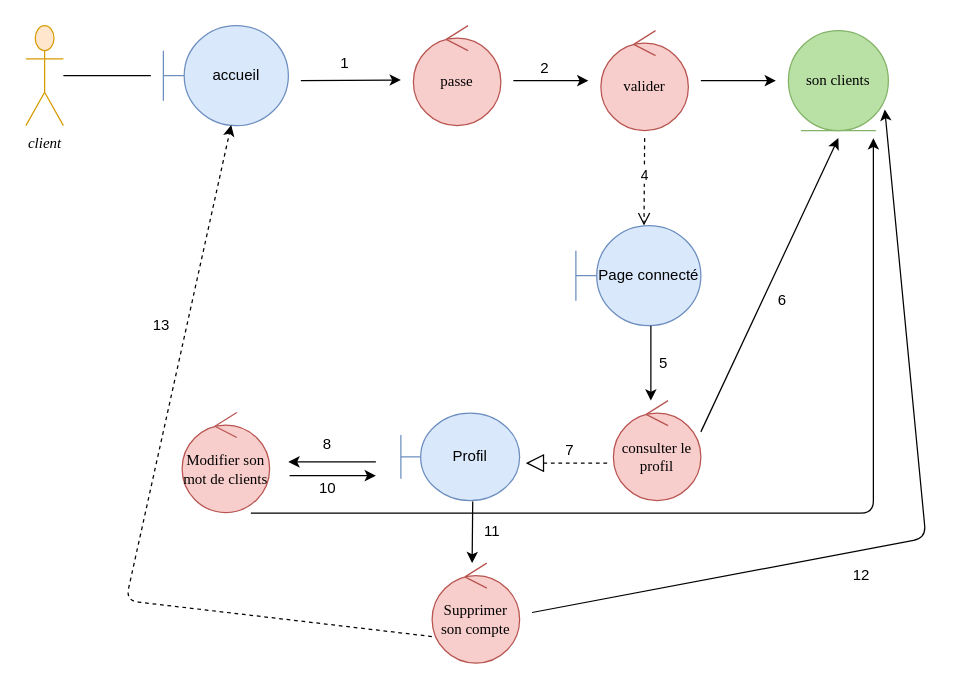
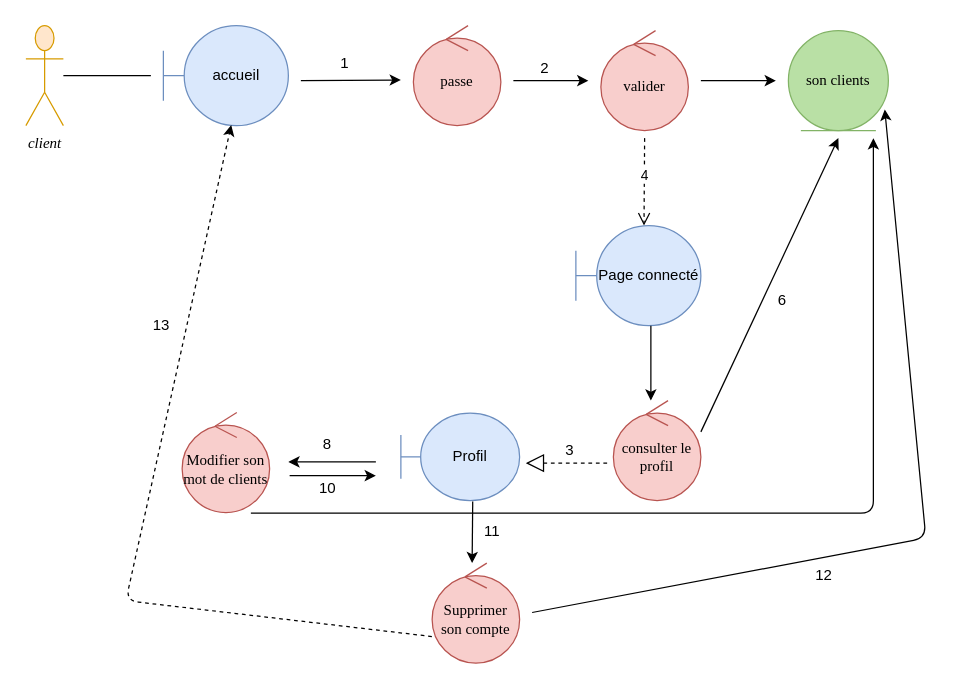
  <mxCell id="0" />
  <mxCell id="1" parent="0" />
  <mxCell id="2" value="client" style="shape=umlActor;verticalLabelPosition=bottom;labelBackgroundColor=#ffffff;verticalAlign=top;html=1;fontFamily=Verdana;labelBorderColor=none;fontStyle=2;fillColor=#ffe6cc;strokeColor=#d79b00;" vertex="1" parent="1"><mxGeometry x="20" y="20" width="30" height="80" as="geometry" /></mxCell>
  <mxCell id="3" value="" style="line;strokeWidth=1;fillColor=none;align=left;verticalAlign=middle;spacingTop=-1;spacingLeft=3;spacingRight=3;rotatable=0;labelPosition=right;points=[];portConstraint=eastwest;fontFamily=Verdana;" vertex="1" parent="1"><mxGeometry x="50" y="56" width="70" height="8" as="geometry" /></mxCell>
  <mxCell id="4" value="accueil" style="shape=umlBoundary;whiteSpace=wrap;html=1;fillColor=#dae8fc;strokeColor=#6c8ebf;" vertex="1" parent="1"><mxGeometry x="130" y="20" width="100" height="80" as="geometry" /></mxCell>
  <mxCell id="5" value="passe" style="ellipse;shape=umlControl;whiteSpace=wrap;html=1;fontFamily=Verdana;fillColor=#f8cecc;strokeColor=#b85450;" vertex="1" parent="1"><mxGeometry x="330" y="20" width="70" height="80" as="geometry" /></mxCell>
  <mxCell id="6" value="" style="endArrow=classic;html=1;" edge="1" parent="1"><mxGeometry width="50" height="50" relative="1" as="geometry"><mxPoint x="410" y="64" as="sourcePoint" /><mxPoint x="470" y="64" as="targetPoint" /></mxGeometry></mxCell>
  <mxCell id="7" value="2" style="text;html=1;resizable=0;points=[];autosize=1;align=left;verticalAlign=top;spacingTop=-4;" vertex="1" parent="1"><mxGeometry x="430" y="44" width="20" height="20" as="geometry" /></mxCell>
  <mxCell id="8" value="son clients" style="ellipse;shape=umlEntity;whiteSpace=wrap;html=1;fontFamily=Verdana;fillColor=#B9E0A5;strokeColor=#82b366;" vertex="1" parent="1"><mxGeometry x="630" y="24" width="80" height="80" as="geometry" /></mxCell>
  <mxCell id="9" value="" style="endArrow=classic;html=1;" edge="1" parent="1"><mxGeometry width="50" height="50" relative="1" as="geometry"><mxPoint x="240" y="64" as="sourcePoint" /><mxPoint x="320" y="63.5" as="targetPoint" /></mxGeometry></mxCell>
  <mxCell id="10" value="1" style="text;html=1;resizable=0;points=[];autosize=1;align=left;verticalAlign=top;spacingTop=-4;" vertex="1" parent="1"><mxGeometry x="270" y="40" width="20" height="20" as="geometry" /></mxCell>
  <mxCell id="11" value="valider" style="ellipse;shape=umlControl;whiteSpace=wrap;html=1;fontFamily=Verdana;fillColor=#f8cecc;strokeColor=#b85450;" vertex="1" parent="1"><mxGeometry x="480" y="24" width="70" height="80" as="geometry" /></mxCell>
  <mxCell id="12" value="" style="endArrow=classic;html=1;" edge="1" parent="1"><mxGeometry width="50" height="50" relative="1" as="geometry"><mxPoint x="560" y="64" as="sourcePoint" /><mxPoint x="620" y="64" as="targetPoint" /></mxGeometry></mxCell>
  <mxCell id="13" value="4" style="html=1;verticalAlign=bottom;endArrow=open;dashed=1;endSize=8;" edge="1" parent="1"><mxGeometry x="0.111" relative="1" as="geometry"><mxPoint x="515" y="110" as="sourcePoint" /><mxPoint x="514.5" y="180" as="targetPoint" /><Array as="points" /><mxPoint as="offset" /></mxGeometry></mxCell>
  <mxCell id="14" value="Page connecté" style="shape=umlBoundary;whiteSpace=wrap;html=1;fillColor=#dae8fc;strokeColor=#6c8ebf;" vertex="1" parent="1"><mxGeometry x="460" y="180" width="100" height="80" as="geometry" /></mxCell>
  <mxCell id="15" value="" style="endArrow=classic;html=1;" edge="1" parent="1"><mxGeometry width="50" height="50" relative="1" as="geometry"><mxPoint x="520" y="260" as="sourcePoint" /><mxPoint x="520" y="320" as="targetPoint" /></mxGeometry></mxCell>
  <mxCell id="16" value="consulter le profil" style="ellipse;shape=umlControl;whiteSpace=wrap;html=1;fontFamily=Verdana;fillColor=#f8cecc;strokeColor=#b85450;" vertex="1" parent="1"><mxGeometry x="490" y="320" width="70" height="80" as="geometry" /></mxCell>
- <mxCell id="17" value="5" style="text;html=1;resizable=0;points=[];autosize=1;align=left;verticalAlign=top;spacingTop=-4;" vertex="1" parent="1"><mxGeometry x="525" y="280" width="20" height="20" as="geometry" /></mxCell>
  <mxCell id="18" value="Profil" style="shape=umlBoundary;whiteSpace=wrap;html=1;fillColor=#dae8fc;strokeColor=#6c8ebf;" vertex="1" parent="1"><mxGeometry x="320" y="330" width="95" height="70" as="geometry" /></mxCell>
  <mxCell id="19" value="" style="endArrow=block;dashed=1;endFill=0;endSize=12;html=1;" edge="1" parent="1"><mxGeometry width="160" relative="1" as="geometry"><mxPoint x="485" y="370" as="sourcePoint" /><mxPoint x="420" y="370" as="targetPoint" /></mxGeometry></mxCell>
  <mxCell id="20" value="" style="endArrow=classic;html=1;" edge="1" parent="1"><mxGeometry width="50" height="50" relative="1" as="geometry"><mxPoint x="560" y="345" as="sourcePoint" /><mxPoint x="670" y="110" as="targetPoint" /></mxGeometry></mxCell>
  <mxCell id="21" value="6" style="text;html=1;resizable=0;points=[];autosize=1;align=left;verticalAlign=top;spacingTop=-4;" vertex="1" parent="1"><mxGeometry x="620" y="230" width="20" height="20" as="geometry" /></mxCell>
- <mxCell id="22" value="7" style="text;html=1;resizable=0;points=[];autosize=1;align=left;verticalAlign=top;spacingTop=-4;" vertex="1" parent="1"><mxGeometry x="450" y="349.5" width="20" height="20" as="geometry" /></mxCell>
+ <mxCell id="22" value="3" style="text;html=1;resizable=0;points=[];autosize=1;align=left;verticalAlign=top;spacingTop=-4;" vertex="1" parent="1"><mxGeometry x="450" y="349.5" width="20" height="20" as="geometry" /></mxCell>
  <mxCell id="23" value="" style="endArrow=classic;html=1;" edge="1" parent="1"><mxGeometry width="50" height="50" relative="1" as="geometry"><mxPoint x="300" y="369" as="sourcePoint" /><mxPoint x="230" y="369" as="targetPoint" /></mxGeometry></mxCell>
  <mxCell id="24" value="8" style="text;html=1;resizable=0;points=[];autosize=1;align=left;verticalAlign=top;spacingTop=-4;" vertex="1" parent="1"><mxGeometry x="256" y="345" width="20" height="20" as="geometry" /></mxCell>
  <mxCell id="25" value="Modifier son mot de clients" style="ellipse;shape=umlControl;whiteSpace=wrap;html=1;fontFamily=Verdana;fillColor=#f8cecc;strokeColor=#b85450;" vertex="1" parent="1"><mxGeometry x="145" y="329.5" width="70" height="80" as="geometry" /></mxCell>
  <mxCell id="26" value="" style="endArrow=classic;html=1;" edge="1" parent="1"><mxGeometry width="50" height="50" relative="1" as="geometry"><mxPoint x="200" y="410" as="sourcePoint" /><mxPoint x="698" y="110" as="targetPoint" /><Array as="points"><mxPoint x="698" y="410" /><mxPoint x="698" y="120" /></Array></mxGeometry></mxCell>
  <mxCell id="27" value="" style="endArrow=classic;html=1;" edge="1" parent="1"><mxGeometry width="50" height="50" relative="1" as="geometry"><mxPoint x="231" y="380" as="sourcePoint" /><mxPoint x="300" y="380" as="targetPoint" /></mxGeometry></mxCell>
  <mxCell id="28" value="10" style="text;html=1;resizable=0;points=[];autosize=1;align=left;verticalAlign=top;spacingTop=-4;" vertex="1" parent="1"><mxGeometry x="252.5" y="380" width="30" height="20" as="geometry" /></mxCell>
  <mxCell id="29" value="" style="endArrow=classic;html=1;exitX=0.605;exitY=1.01;exitDx=0;exitDy=0;exitPerimeter=0;" edge="1" parent="1" source="18"><mxGeometry width="50" height="50" relative="1" as="geometry"><mxPoint x="374" y="480" as="sourcePoint" /><mxPoint x="377" y="450" as="targetPoint" /></mxGeometry></mxCell>
  <mxCell id="30" value="Supprimer son compte" style="ellipse;shape=umlControl;whiteSpace=wrap;html=1;fontFamily=Verdana;fillColor=#f8cecc;strokeColor=#b85450;" vertex="1" parent="1"><mxGeometry x="345" y="450" width="70" height="80" as="geometry" /></mxCell>
  <mxCell id="31" value="" style="endArrow=classic;html=1;entryX=0.964;entryY=0.789;entryDx=0;entryDy=0;entryPerimeter=0;" edge="1" parent="1" target="8"><mxGeometry width="50" height="50" relative="1" as="geometry"><mxPoint x="425" y="489.5" as="sourcePoint" /><mxPoint x="740" y="90" as="targetPoint" /><Array as="points"><mxPoint x="740" y="430" /></Array></mxGeometry></mxCell>
- <mxCell id="32" value="12" style="text;html=1;resizable=0;points=[];autosize=1;align=left;verticalAlign=top;spacingTop=-4;" vertex="1" parent="1"><mxGeometry x="680" y="450" width="30" height="20" as="geometry" /></mxCell>
+ <mxCell id="32" value="12" style="text;html=1;resizable=0;points=[];autosize=1;align=left;verticalAlign=top;spacingTop=-4;" vertex="1" parent="1"><mxGeometry x="650" y="450" width="30" height="20" as="geometry" /></mxCell>
  <mxCell id="33" value="" style="endArrow=classic;html=1;exitX=-0.003;exitY=0.734;exitDx=0;exitDy=0;exitPerimeter=0;entryX=0.543;entryY=0.994;entryDx=0;entryDy=0;entryPerimeter=0;dashed=1;" edge="1" parent="1" source="30" target="4"><mxGeometry width="50" height="50" relative="1" as="geometry"><mxPoint x="80" y="600" as="sourcePoint" /><mxPoint x="130" y="550" as="targetPoint" /><Array as="points"><mxPoint x="100" y="480" /></Array></mxGeometry></mxCell>
  <mxCell id="34" value="13" style="text;html=1;resizable=0;points=[];autosize=1;align=left;verticalAlign=top;spacingTop=-4;" vertex="1" parent="1"><mxGeometry x="120" y="250" width="30" height="20" as="geometry" /></mxCell>
  <mxCell id="35" value="11" style="text;html=1;resizable=0;points=[];autosize=1;align=left;verticalAlign=top;spacingTop=-4;" vertex="1" parent="1"><mxGeometry x="385" y="415" width="30" height="20" as="geometry" /></mxCell>
